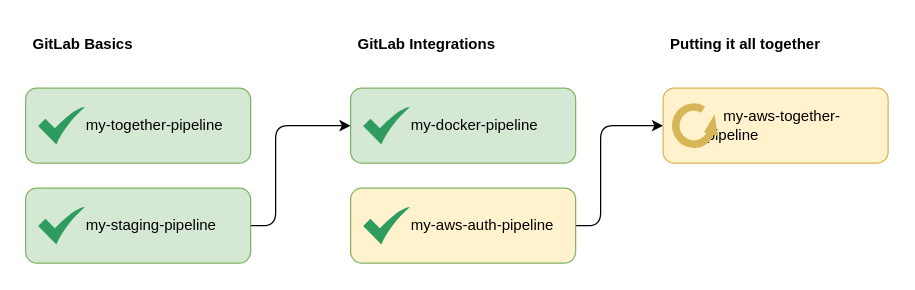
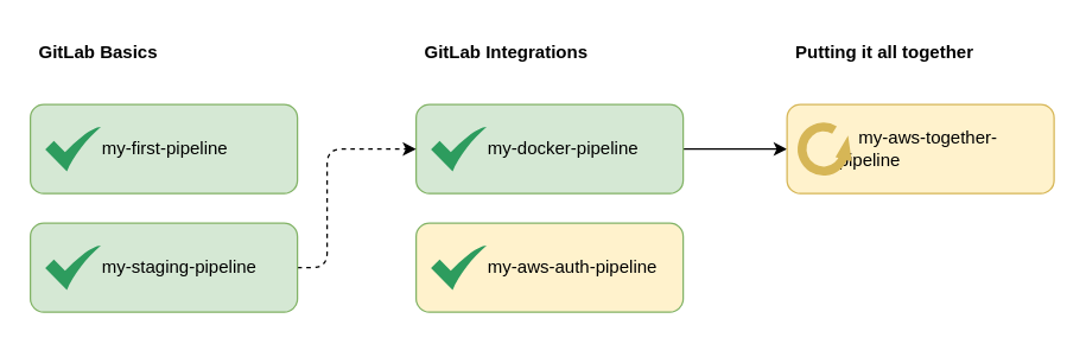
  <mxCell id="0" />
  <mxCell id="1" parent="0" />
  <mxCell id="2" value="&lt;b&gt;GitLab Basics&lt;/b&gt;" style="text;strokeColor=none;fillColor=none;align=left;verticalAlign=middle;spacingLeft=4;spacingRight=4;overflow=hidden;points=[[0,0.5],[1,0.5]];portConstraint=eastwest;rotatable=0;whiteSpace=wrap;html=1;" parent="1" vertex="1"><mxGeometry x="20" y="20" width="170" height="30" as="geometry" /></mxCell>
- <mxCell id="3" value="&amp;nbsp; &amp;nbsp; &amp;nbsp; &amp;nbsp; &amp;nbsp; &amp;nbsp; &amp;nbsp; my-together-pipeline" style="rounded=1;whiteSpace=wrap;html=1;align=left;fillColor=#d5e8d4;strokeColor=#82b366;" parent="1" vertex="1"><mxGeometry x="20" y="70" width="180" height="60" as="geometry" /></mxCell>
+ <mxCell id="3" value="&amp;nbsp; &amp;nbsp; &amp;nbsp; &amp;nbsp; &amp;nbsp; &amp;nbsp; &amp;nbsp; my-first-pipeline" style="rounded=1;whiteSpace=wrap;html=1;align=left;fillColor=#d5e8d4;strokeColor=#82b366;" parent="1" vertex="1"><mxGeometry x="20" y="70" width="180" height="60" as="geometry" /></mxCell>
  <mxCell id="4" value="" style="sketch=0;html=1;aspect=fixed;strokeColor=none;shadow=0;align=center;fillColor=#2D9C5E;verticalAlign=top;labelPosition=center;verticalLabelPosition=bottom;shape=mxgraph.gcp2.check" parent="1" vertex="1"><mxGeometry x="30" y="85" width="37.5" height="30" as="geometry" /></mxCell>
+ <mxCell id="5" style="edgeStyle=orthogonalEdgeStyle;rounded=0;orthogonalLoop=1;jettySize=auto;html=1;entryX=0;entryY=0.5;entryDx=0;entryDy=0;" parent="1" source="6" target="14" edge="1"><mxGeometry relative="1" as="geometry" /></mxCell>
  <mxCell id="6" value="&amp;nbsp; &amp;nbsp; &amp;nbsp; &amp;nbsp; &amp;nbsp; &amp;nbsp; &amp;nbsp; my-docker-pipeline" style="rounded=1;whiteSpace=wrap;html=1;align=left;fillColor=#d5e8d4;strokeColor=#82b366;" parent="1" vertex="1"><mxGeometry x="280" y="70" width="180" height="60" as="geometry" /></mxCell>
  <mxCell id="7" value="&lt;b&gt;GitLab Integrations&amp;nbsp;&lt;/b&gt;" style="text;strokeColor=none;fillColor=none;align=left;verticalAlign=middle;spacingLeft=4;spacingRight=4;overflow=hidden;points=[[0,0.5],[1,0.5]];portConstraint=eastwest;rotatable=0;whiteSpace=wrap;html=1;" parent="1" vertex="1"><mxGeometry x="280" y="20" width="170" height="30" as="geometry" /></mxCell>
- <mxCell id="8" style="edgeStyle=orthogonalEdgeStyle;rounded=1;orthogonalLoop=1;jettySize=auto;html=1;entryX=0;entryY=0.5;entryDx=0;entryDy=0;" parent="1" source="9" target="14" edge="1"><mxGeometry relative="1" as="geometry"><Array as="points"><mxPoint x="480" y="180" /><mxPoint x="480" y="100" /></Array></mxGeometry></mxCell>
  <mxCell id="9" value="&amp;nbsp; &amp;nbsp; &amp;nbsp; &amp;nbsp; &amp;nbsp; &amp;nbsp; &amp;nbsp; my-aws-auth-pipeline" style="rounded=1;whiteSpace=wrap;html=1;align=left;fillColor=#fff2cc;strokeColor=#82b366;" parent="1" vertex="1"><mxGeometry x="280" y="150" width="180" height="60" as="geometry" /></mxCell>
- <mxCell id="10" style="edgeStyle=orthogonalEdgeStyle;rounded=1;orthogonalLoop=1;jettySize=auto;html=1;entryX=0;entryY=0.5;entryDx=0;entryDy=0;" parent="1" source="11" target="6" edge="1"><mxGeometry relative="1" as="geometry"><Array as="points"><mxPoint x="220" y="180" /><mxPoint x="220" y="100" /></Array></mxGeometry></mxCell>
+ <mxCell id="10" style="edgeStyle=orthogonalEdgeStyle;rounded=1;orthogonalLoop=1;jettySize=auto;html=1;entryX=0;entryY=0.5;entryDx=0;entryDy=0;dashed=1;" parent="1" source="11" target="6" edge="1"><mxGeometry relative="1" as="geometry"><Array as="points"><mxPoint x="220" y="180" /><mxPoint x="220" y="100" /></Array></mxGeometry></mxCell>
  <mxCell id="11" value="&amp;nbsp; &amp;nbsp; &amp;nbsp; &amp;nbsp; &amp;nbsp; &amp;nbsp; &amp;nbsp; my-staging-pipeline" style="rounded=1;whiteSpace=wrap;html=1;align=left;fillColor=#d5e8d4;strokeColor=#82b366;" parent="1" vertex="1"><mxGeometry x="20" y="150" width="180" height="60" as="geometry" /></mxCell>
  <mxCell id="12" value="" style="sketch=0;html=1;aspect=fixed;strokeColor=none;shadow=0;align=center;fillColor=#2D9C5E;verticalAlign=top;labelPosition=center;verticalLabelPosition=bottom;shape=mxgraph.gcp2.check" parent="1" vertex="1"><mxGeometry x="30" y="165" width="37.5" height="30" as="geometry" /></mxCell>
  <mxCell id="13" value="&lt;b&gt;Putting it all together&lt;/b&gt;" style="text;strokeColor=none;fillColor=none;align=left;verticalAlign=middle;spacingLeft=4;spacingRight=4;overflow=hidden;points=[[0,0.5],[1,0.5]];portConstraint=eastwest;rotatable=0;whiteSpace=wrap;html=1;" parent="1" vertex="1"><mxGeometry x="530" y="20" width="170" height="30" as="geometry" /></mxCell>
  <mxCell id="14" value="&amp;nbsp; &amp;nbsp; &amp;nbsp; &amp;nbsp; &amp;nbsp; &amp;nbsp; &amp;nbsp; my-aws-together-&amp;nbsp; &amp;nbsp; &amp;nbsp; &amp;nbsp; &amp;nbsp; &amp;nbsp; &amp;nbsp; &amp;nbsp; &amp;nbsp; &amp;nbsp; &amp;nbsp; pipeline" style="rounded=1;whiteSpace=wrap;html=1;align=left;fillColor=#fff2cc;strokeColor=#d6b656;" parent="1" vertex="1"><mxGeometry x="530" y="70" width="180" height="60" as="geometry" /></mxCell>
  <mxCell id="15" value="" style="verticalLabelPosition=bottom;html=1;verticalAlign=top;strokeWidth=6;shape=mxgraph.lean_mapping.physical_pull;pointerEvents=1;fillColor=#fff2cc;strokeColor=#d6b656;" parent="1" vertex="1"><mxGeometry x="540" y="85" width="30" height="30" as="geometry" /></mxCell>
  <mxCell id="16" value="" style="sketch=0;html=1;aspect=fixed;strokeColor=none;shadow=0;align=center;fillColor=#2D9C5E;verticalAlign=top;labelPosition=center;verticalLabelPosition=bottom;shape=mxgraph.gcp2.check" vertex="1" parent="1"><mxGeometry x="290" y="85" width="37.5" height="30" as="geometry" /></mxCell>
  <mxCell id="17" value="" style="sketch=0;html=1;aspect=fixed;strokeColor=none;shadow=0;align=center;fillColor=#2D9C5E;verticalAlign=top;labelPosition=center;verticalLabelPosition=bottom;shape=mxgraph.gcp2.check" vertex="1" parent="1"><mxGeometry x="290" y="165" width="37.5" height="30" as="geometry" /></mxCell>
